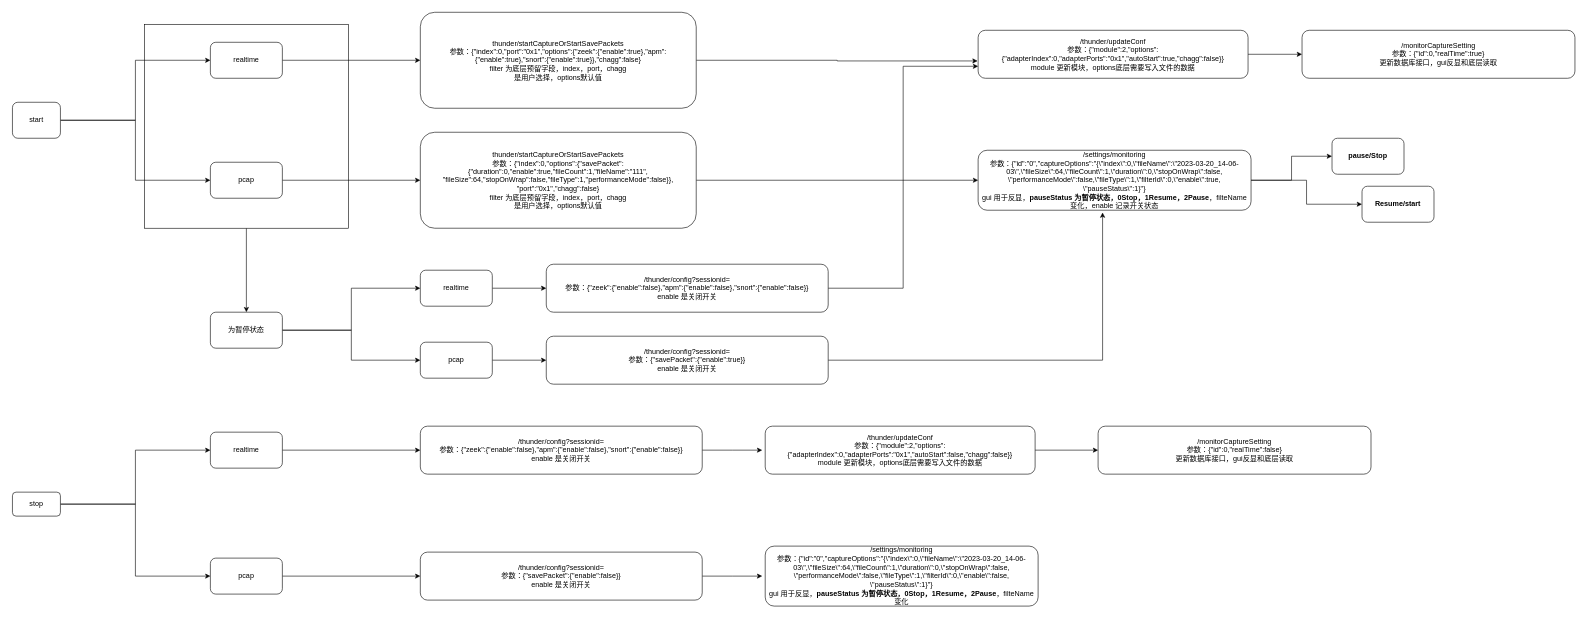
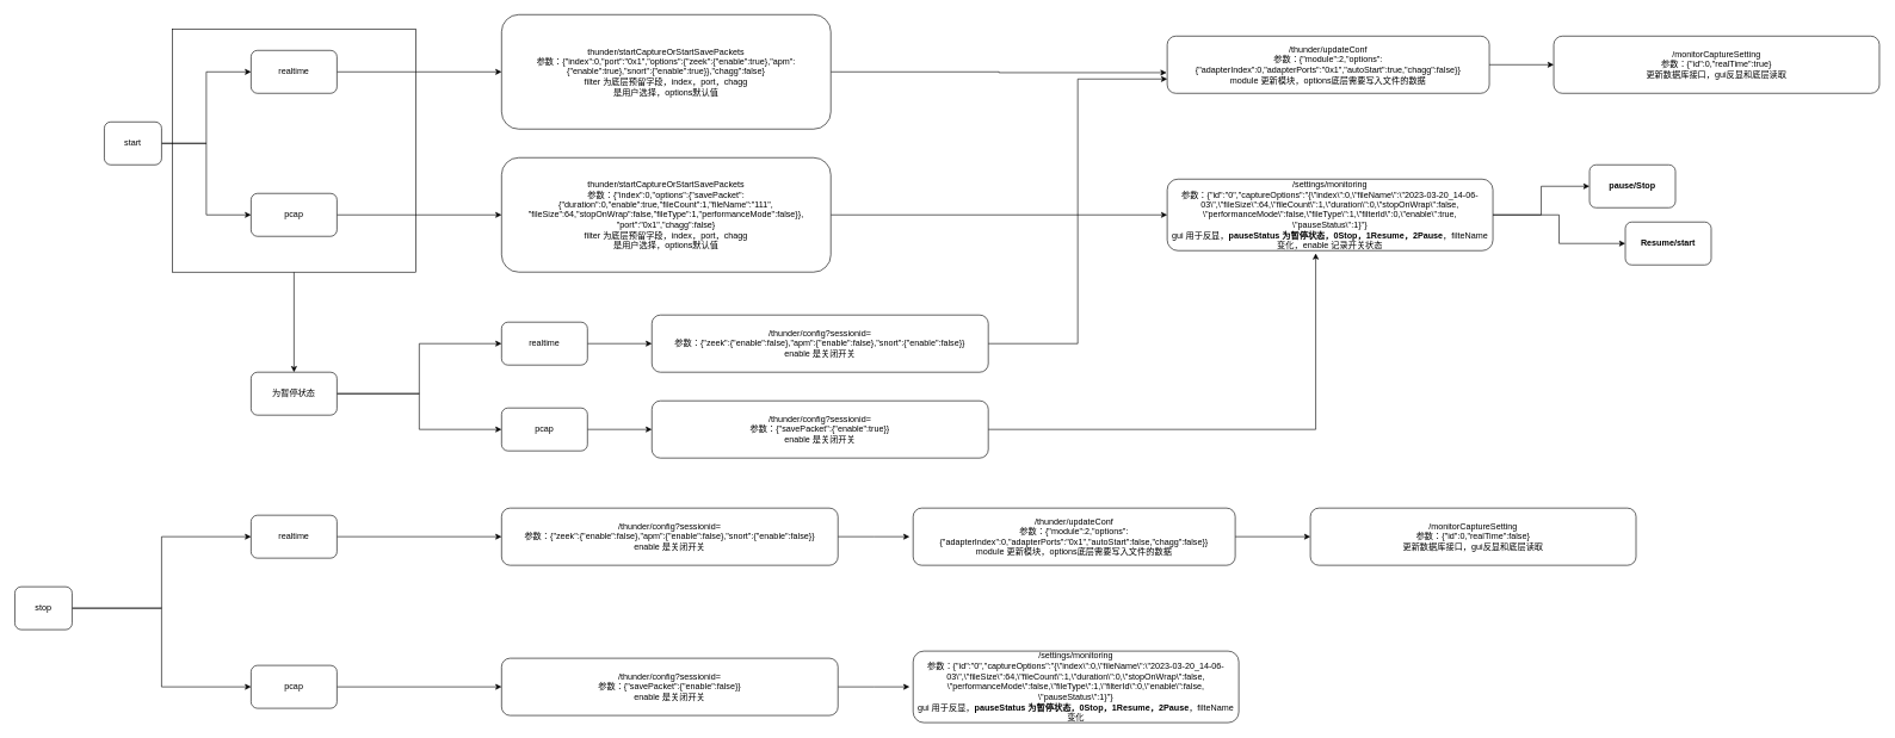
  <mxCell id="0" />
  <mxCell id="1" parent="0" />
  <mxCell id="2" style="edgeStyle=orthogonalEdgeStyle;rounded=0;orthogonalLoop=1;jettySize=auto;html=1;entryX=0.5;entryY=0;entryDx=0;entryDy=0;" edge="1" parent="1" source="3" target="38"><mxGeometry relative="1" as="geometry"><mxPoint x="440" y="520" as="targetPoint" /></mxGeometry></mxCell>
  <mxCell id="3" value="" style="whiteSpace=wrap;html=1;aspect=fixed;" vertex="1" parent="1"><mxGeometry x="240" y="40" width="340" height="340" as="geometry" /></mxCell>
  <mxCell id="4" style="edgeStyle=orthogonalEdgeStyle;rounded=0;orthogonalLoop=1;jettySize=auto;html=1;entryX=0;entryY=0.5;entryDx=0;entryDy=0;" edge="1" parent="1" source="6" target="8"><mxGeometry relative="1" as="geometry" /></mxCell>
  <mxCell id="5" style="edgeStyle=orthogonalEdgeStyle;rounded=0;orthogonalLoop=1;jettySize=auto;html=1;entryX=0;entryY=0.5;entryDx=0;entryDy=0;" edge="1" parent="1" source="6" target="10"><mxGeometry relative="1" as="geometry" /></mxCell>
- <mxCell id="6" value="start" style="rounded=1;whiteSpace=wrap;html=1;" vertex="1" parent="1"><mxGeometry x="20" y="170" width="80" height="60" as="geometry" /></mxCell>
+ <mxCell id="6" value="start" style="rounded=1;whiteSpace=wrap;html=1;" vertex="1" parent="1"><mxGeometry x="145" y="170" width="80" height="60" as="geometry" /></mxCell>
  <mxCell id="7" style="edgeStyle=orthogonalEdgeStyle;rounded=0;orthogonalLoop=1;jettySize=auto;html=1;entryX=0;entryY=0.5;entryDx=0;entryDy=0;" edge="1" parent="1" source="8" target="12"><mxGeometry relative="1" as="geometry" /></mxCell>
  <mxCell id="8" value="realtime" style="rounded=1;whiteSpace=wrap;html=1;" vertex="1" parent="1"><mxGeometry x="350" y="70" width="120" height="60" as="geometry" /></mxCell>
  <mxCell id="9" style="edgeStyle=orthogonalEdgeStyle;rounded=0;orthogonalLoop=1;jettySize=auto;html=1;" edge="1" parent="1" source="10" target="20"><mxGeometry relative="1" as="geometry" /></mxCell>
  <mxCell id="10" value="pcap" style="rounded=1;whiteSpace=wrap;html=1;" vertex="1" parent="1"><mxGeometry x="350" y="270" width="120" height="60" as="geometry" /></mxCell>
  <mxCell id="11" style="edgeStyle=orthogonalEdgeStyle;rounded=0;orthogonalLoop=1;jettySize=auto;html=1;entryX=-0.002;entryY=0.639;entryDx=0;entryDy=0;entryPerimeter=0;" edge="1" parent="1" source="12" target="14"><mxGeometry relative="1" as="geometry"><mxPoint x="1610" y="100" as="targetPoint" /></mxGeometry></mxCell>
  <mxCell id="12" value="thunder/startCaptureOrStartSavePackets&lt;br&gt;参数：{&quot;index&quot;:0,&quot;port&quot;:&quot;0x1&quot;,&quot;options&quot;:{&quot;zeek&quot;:{&quot;enable&quot;:true},&quot;apm&quot;:{&quot;enable&quot;:true},&quot;snort&quot;:{&quot;enable&quot;:true}},&quot;chagg&quot;:false}&lt;br&gt;filter 为底层预留字段，index，port，chagg&lt;br&gt;是用户选择，options默认值" style="rounded=1;whiteSpace=wrap;html=1;" vertex="1" parent="1"><mxGeometry x="700" y="20" width="460" height="160" as="geometry" /></mxCell>
  <mxCell id="13" style="edgeStyle=orthogonalEdgeStyle;rounded=0;orthogonalLoop=1;jettySize=auto;html=1;" edge="1" parent="1" source="14" target="15"><mxGeometry relative="1" as="geometry" /></mxCell>
  <mxCell id="14" value="/thunder/updateConf&lt;br&gt;参数：{&quot;module&quot;:2,&quot;options&quot;:{&quot;adapterIndex&quot;:0,&quot;adapterPorts&quot;:&quot;0x1&quot;,&quot;autoStart&quot;:true,&quot;chagg&quot;:false}}&lt;br&gt;module 更新模块，options底层需要写入文件的数据" style="rounded=1;whiteSpace=wrap;html=1;" vertex="1" parent="1"><mxGeometry x="1630" width="450" height="80" as="geometry" y="50" /></mxCell>
  <mxCell id="15" value="/monitorCaptureSetting&lt;br&gt;参数：{&quot;id&quot;:0,&quot;realTime&quot;:true}&lt;br&gt;更新数据库接口，gui反显和底层读取" style="rounded=1;whiteSpace=wrap;html=1;" vertex="1" parent="1"><mxGeometry x="2170" width="455" height="80" as="geometry" y="50" /></mxCell>
  <mxCell id="16" style="edgeStyle=orthogonalEdgeStyle;rounded=0;orthogonalLoop=1;jettySize=auto;html=1;" edge="1" parent="1" source="18" target="47"><mxGeometry relative="1" as="geometry" /></mxCell>
  <mxCell id="17" style="edgeStyle=orthogonalEdgeStyle;rounded=0;orthogonalLoop=1;jettySize=auto;html=1;entryX=0;entryY=0.5;entryDx=0;entryDy=0;" edge="1" parent="1" source="18" target="48"><mxGeometry relative="1" as="geometry" /></mxCell>
  <mxCell id="18" value="/settings/monitoring&lt;br&gt;参数：{&quot;id&quot;:&quot;0&quot;,&quot;captureOptions&quot;:&quot;{\&quot;index\&quot;:0,\&quot;fileName\&quot;:\&quot;2023-03-20_14-06-03\&quot;,\&quot;fileSize\&quot;:64,\&quot;fileCount\&quot;:1,\&quot;duration\&quot;:0,\&quot;stopOnWrap\&quot;:false,&lt;br&gt;\&quot;performanceMode\&quot;:false,\&quot;fileType\&quot;:1,\&quot;filterId\&quot;:0,\&quot;enable\&quot;:true,&lt;br&gt;\&quot;pauseStatus\&quot;:1}&quot;}&lt;br&gt;gui 用于反显，&lt;b&gt;pauseStatus 为暂停状态，0Stop，1Resume，2Pause&lt;/b&gt;，filteName变化，enable 记录开关状态" style="rounded=1;whiteSpace=wrap;html=1;" vertex="1" parent="1"><mxGeometry x="1630" y="250" width="455" height="100" as="geometry" /></mxCell>
  <mxCell id="19" style="edgeStyle=orthogonalEdgeStyle;rounded=0;orthogonalLoop=1;jettySize=auto;html=1;entryX=0;entryY=0.5;entryDx=0;entryDy=0;" edge="1" parent="1" source="20" target="18"><mxGeometry relative="1" as="geometry" /></mxCell>
  <mxCell id="20" value="thunder/startCaptureOrStartSavePackets&lt;br&gt;参数：{&quot;index&quot;:0,&quot;options&quot;:{&quot;savePacket&quot;:{&quot;duration&quot;:0,&quot;enable&quot;:true,&quot;fileCount&quot;:1,&quot;fileName&quot;:&quot;111&quot;,&lt;br&gt;&quot;fileSize&quot;:64,&quot;stopOnWrap&quot;:false,&quot;fileType&quot;:1,&quot;performanceMode&quot;:false}},&lt;br&gt;&quot;port&quot;:&quot;0x1&quot;,&quot;chagg&quot;:false}&lt;br&gt;filter 为底层预留字段，index，port，chagg&lt;br&gt;是用户选择，options默认值" style="rounded=1;whiteSpace=wrap;html=1;" vertex="1" parent="1"><mxGeometry x="700" y="220" width="460" height="160" as="geometry" /></mxCell>
  <mxCell id="21" style="edgeStyle=orthogonalEdgeStyle;rounded=0;orthogonalLoop=1;jettySize=auto;html=1;" edge="1" parent="1" source="22"><mxGeometry relative="1" as="geometry"><mxPoint x="1270" y="960" as="targetPoint" /></mxGeometry></mxCell>
  <mxCell id="22" value="/thunder/config?sessionid=&lt;br&gt;参数：{&quot;savePacket&quot;:{&quot;enable&quot;:false}}&lt;br&gt;enable 是关闭开关" style="rounded=1;whiteSpace=wrap;html=1;" vertex="1" parent="1"><mxGeometry x="700" y="920" width="470" height="80" as="geometry" /></mxCell>
  <mxCell id="23" style="edgeStyle=orthogonalEdgeStyle;rounded=0;orthogonalLoop=1;jettySize=auto;html=1;" edge="1" parent="1" source="24"><mxGeometry relative="1" as="geometry"><mxPoint x="1270" y="750" as="targetPoint" /></mxGeometry></mxCell>
  <mxCell id="24" value="/thunder/config?sessionid=&lt;br&gt;参数：{&quot;zeek&quot;:{&quot;enable&quot;:false},&quot;apm&quot;:{&quot;enable&quot;:false},&quot;snort&quot;:{&quot;enable&quot;:false}}&lt;br&gt;enable 是关闭开关" style="rounded=1;whiteSpace=wrap;html=1;" vertex="1" parent="1"><mxGeometry x="700" y="710" width="470" height="80" as="geometry" /></mxCell>
  <mxCell id="25" style="edgeStyle=orthogonalEdgeStyle;rounded=0;orthogonalLoop=1;jettySize=auto;html=1;entryX=0;entryY=0.5;entryDx=0;entryDy=0;" edge="1" parent="1" source="26" target="27"><mxGeometry relative="1" as="geometry" /></mxCell>
  <mxCell id="26" value="/thunder/updateConf&lt;br&gt;参数：{&quot;module&quot;:2,&quot;options&quot;:{&quot;adapterIndex&quot;:0,&quot;adapterPorts&quot;:&quot;0x1&quot;,&quot;autoStart&quot;:false,&quot;chagg&quot;:false}}&lt;br&gt;module 更新模块，options底层需要写入文件的数据" style="rounded=1;whiteSpace=wrap;html=1;" vertex="1" parent="1"><mxGeometry x="1275" y="710" width="450" height="80" as="geometry" /></mxCell>
  <mxCell id="27" value="/monitorCaptureSetting&lt;br&gt;参数：{&quot;id&quot;:0,&quot;realTime&quot;:false}&lt;br&gt;更新数据库接口，gui反显和底层读取" style="rounded=1;whiteSpace=wrap;html=1;" vertex="1" parent="1"><mxGeometry x="1830" y="710" width="455" height="80" as="geometry" /></mxCell>
  <mxCell id="28" value="/settings/monitoring&lt;br&gt;参数：{&quot;id&quot;:&quot;0&quot;,&quot;captureOptions&quot;:&quot;{\&quot;index\&quot;:0,\&quot;fileName\&quot;:\&quot;2023-03-20_14-06-03\&quot;,\&quot;fileSize\&quot;:64,\&quot;fileCount\&quot;:1,\&quot;duration\&quot;:0,\&quot;stopOnWrap\&quot;:false,&lt;br&gt;\&quot;performanceMode\&quot;:false,\&quot;fileType\&quot;:1,\&quot;filterId\&quot;:0,\&quot;enable\&quot;:false,&lt;br&gt;\&quot;pauseStatus\&quot;:1}&quot;}&lt;br&gt;gui 用于反显，&lt;b&gt;pauseStatus 为暂停状态，0Stop，1Resume，2Pause&lt;/b&gt;，filteName变化" style="rounded=1;whiteSpace=wrap;html=1;" vertex="1" parent="1"><mxGeometry x="1275" y="910" width="455" height="100" as="geometry" /></mxCell>
  <mxCell id="29" style="edgeStyle=orthogonalEdgeStyle;rounded=0;orthogonalLoop=1;jettySize=auto;html=1;entryX=0;entryY=0.5;entryDx=0;entryDy=0;" edge="1" parent="1" source="31" target="33"><mxGeometry relative="1" as="geometry" /></mxCell>
  <mxCell id="30" style="edgeStyle=orthogonalEdgeStyle;rounded=0;orthogonalLoop=1;jettySize=auto;html=1;entryX=0;entryY=0.5;entryDx=0;entryDy=0;" edge="1" parent="1" source="31" target="35"><mxGeometry relative="1" as="geometry" /></mxCell>
- <mxCell id="31" value="stop" style="rounded=1;whiteSpace=wrap;html=1;" vertex="1" parent="1"><mxGeometry x="20" y="820" width="80" height="40" as="geometry" /></mxCell>
+ <mxCell id="31" value="stop" style="rounded=1;whiteSpace=wrap;html=1;" vertex="1" parent="1"><mxGeometry x="20" y="820" width="80" height="60" as="geometry" /></mxCell>
  <mxCell id="32" style="edgeStyle=orthogonalEdgeStyle;rounded=0;orthogonalLoop=1;jettySize=auto;html=1;" edge="1" parent="1" source="33" target="24"><mxGeometry relative="1" as="geometry" /></mxCell>
  <mxCell id="33" value="realtime" style="rounded=1;whiteSpace=wrap;html=1;" vertex="1" parent="1"><mxGeometry x="350" y="720" width="120" height="60" as="geometry" /></mxCell>
  <mxCell id="34" style="edgeStyle=orthogonalEdgeStyle;rounded=0;orthogonalLoop=1;jettySize=auto;html=1;" edge="1" parent="1" source="35" target="22"><mxGeometry relative="1" as="geometry" /></mxCell>
  <mxCell id="35" value="pcap" style="rounded=1;whiteSpace=wrap;html=1;" vertex="1" parent="1"><mxGeometry x="350" y="930" width="120" height="60" as="geometry" /></mxCell>
  <mxCell id="36" style="edgeStyle=orthogonalEdgeStyle;rounded=0;orthogonalLoop=1;jettySize=auto;html=1;entryX=0;entryY=0.5;entryDx=0;entryDy=0;" edge="1" parent="1" source="38" target="42"><mxGeometry relative="1" as="geometry" /></mxCell>
  <mxCell id="37" style="edgeStyle=orthogonalEdgeStyle;rounded=0;orthogonalLoop=1;jettySize=auto;html=1;entryX=0;entryY=0.5;entryDx=0;entryDy=0;" edge="1" parent="1" source="38" target="40"><mxGeometry relative="1" as="geometry" /></mxCell>
  <mxCell id="38" value="为暂停状态" style="rounded=1;whiteSpace=wrap;html=1;" vertex="1" parent="1"><mxGeometry x="350" y="520" width="120" height="60" as="geometry" /></mxCell>
  <mxCell id="39" style="edgeStyle=orthogonalEdgeStyle;rounded=0;orthogonalLoop=1;jettySize=auto;html=1;entryX=0;entryY=0.5;entryDx=0;entryDy=0;" edge="1" parent="1" source="40" target="46"><mxGeometry relative="1" as="geometry" /></mxCell>
  <mxCell id="40" value="realtime" style="rounded=1;whiteSpace=wrap;html=1;" vertex="1" parent="1"><mxGeometry x="700" y="450" width="120" height="60" as="geometry" /></mxCell>
  <mxCell id="41" style="edgeStyle=orthogonalEdgeStyle;rounded=0;orthogonalLoop=1;jettySize=auto;html=1;entryX=0;entryY=0.5;entryDx=0;entryDy=0;" edge="1" parent="1" source="42" target="44"><mxGeometry relative="1" as="geometry" /></mxCell>
  <mxCell id="42" value="pcap" style="rounded=1;whiteSpace=wrap;html=1;" vertex="1" parent="1"><mxGeometry x="700" y="570" width="120" height="60" as="geometry" /></mxCell>
  <mxCell id="43" style="edgeStyle=orthogonalEdgeStyle;rounded=0;orthogonalLoop=1;jettySize=auto;html=1;entryX=0.456;entryY=1.038;entryDx=0;entryDy=0;entryPerimeter=0;" edge="1" parent="1" source="44" target="18"><mxGeometry relative="1" as="geometry" /></mxCell>
  <mxCell id="44" value="/thunder/config?sessionid=&lt;br&gt;参数：{&quot;savePacket&quot;:{&quot;enable&quot;:true}}&lt;br&gt;enable 是关闭开关" style="rounded=1;whiteSpace=wrap;html=1;" vertex="1" parent="1"><mxGeometry x="910" y="560" width="470" height="80" as="geometry" /></mxCell>
  <mxCell id="45" style="edgeStyle=orthogonalEdgeStyle;rounded=0;orthogonalLoop=1;jettySize=auto;html=1;entryX=0;entryY=0.75;entryDx=0;entryDy=0;" edge="1" parent="1" source="46" target="14"><mxGeometry relative="1" as="geometry" /></mxCell>
  <mxCell id="46" value="/thunder/config?sessionid=&lt;br&gt;参数：{&quot;zeek&quot;:{&quot;enable&quot;:false},&quot;apm&quot;:{&quot;enable&quot;:false},&quot;snort&quot;:{&quot;enable&quot;:false}}&lt;br&gt;enable 是关闭开关" style="rounded=1;whiteSpace=wrap;html=1;" vertex="1" parent="1"><mxGeometry x="910" y="440" width="470" height="80" as="geometry" /></mxCell>
  <mxCell id="47" value="&lt;b style=&quot;border-color: var(--border-color);&quot;&gt;pause/Stop&lt;/b&gt;" style="rounded=1;whiteSpace=wrap;html=1;" vertex="1" parent="1"><mxGeometry x="2220" y="230" width="120" height="60" as="geometry" /></mxCell>
  <mxCell id="48" value="&lt;b&gt;Resume/start&lt;/b&gt;" style="rounded=1;whiteSpace=wrap;html=1;" vertex="1" parent="1"><mxGeometry x="2270" y="310" width="120" height="60" as="geometry" /></mxCell>
